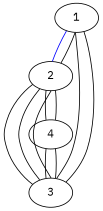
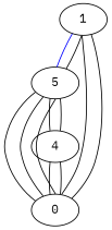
  graph {
    fontname="IBM Plex Mono"
    node [fontname="IBM Plex Mono"]
    edge [fontname="IBM Plex Mono"]
    1
-   2
-   3
+   2 [label=5]
+   3 [label=0]
    4
    1 -- 2 [color=blue]
    1 -- 3
    2 -- 1
    2 -- 3
    2 -- 4
    3 -- 1
    3 -- 2
    3 -- 2
    3 -- 4
    4 -- 2
    4 -- 3
  }
